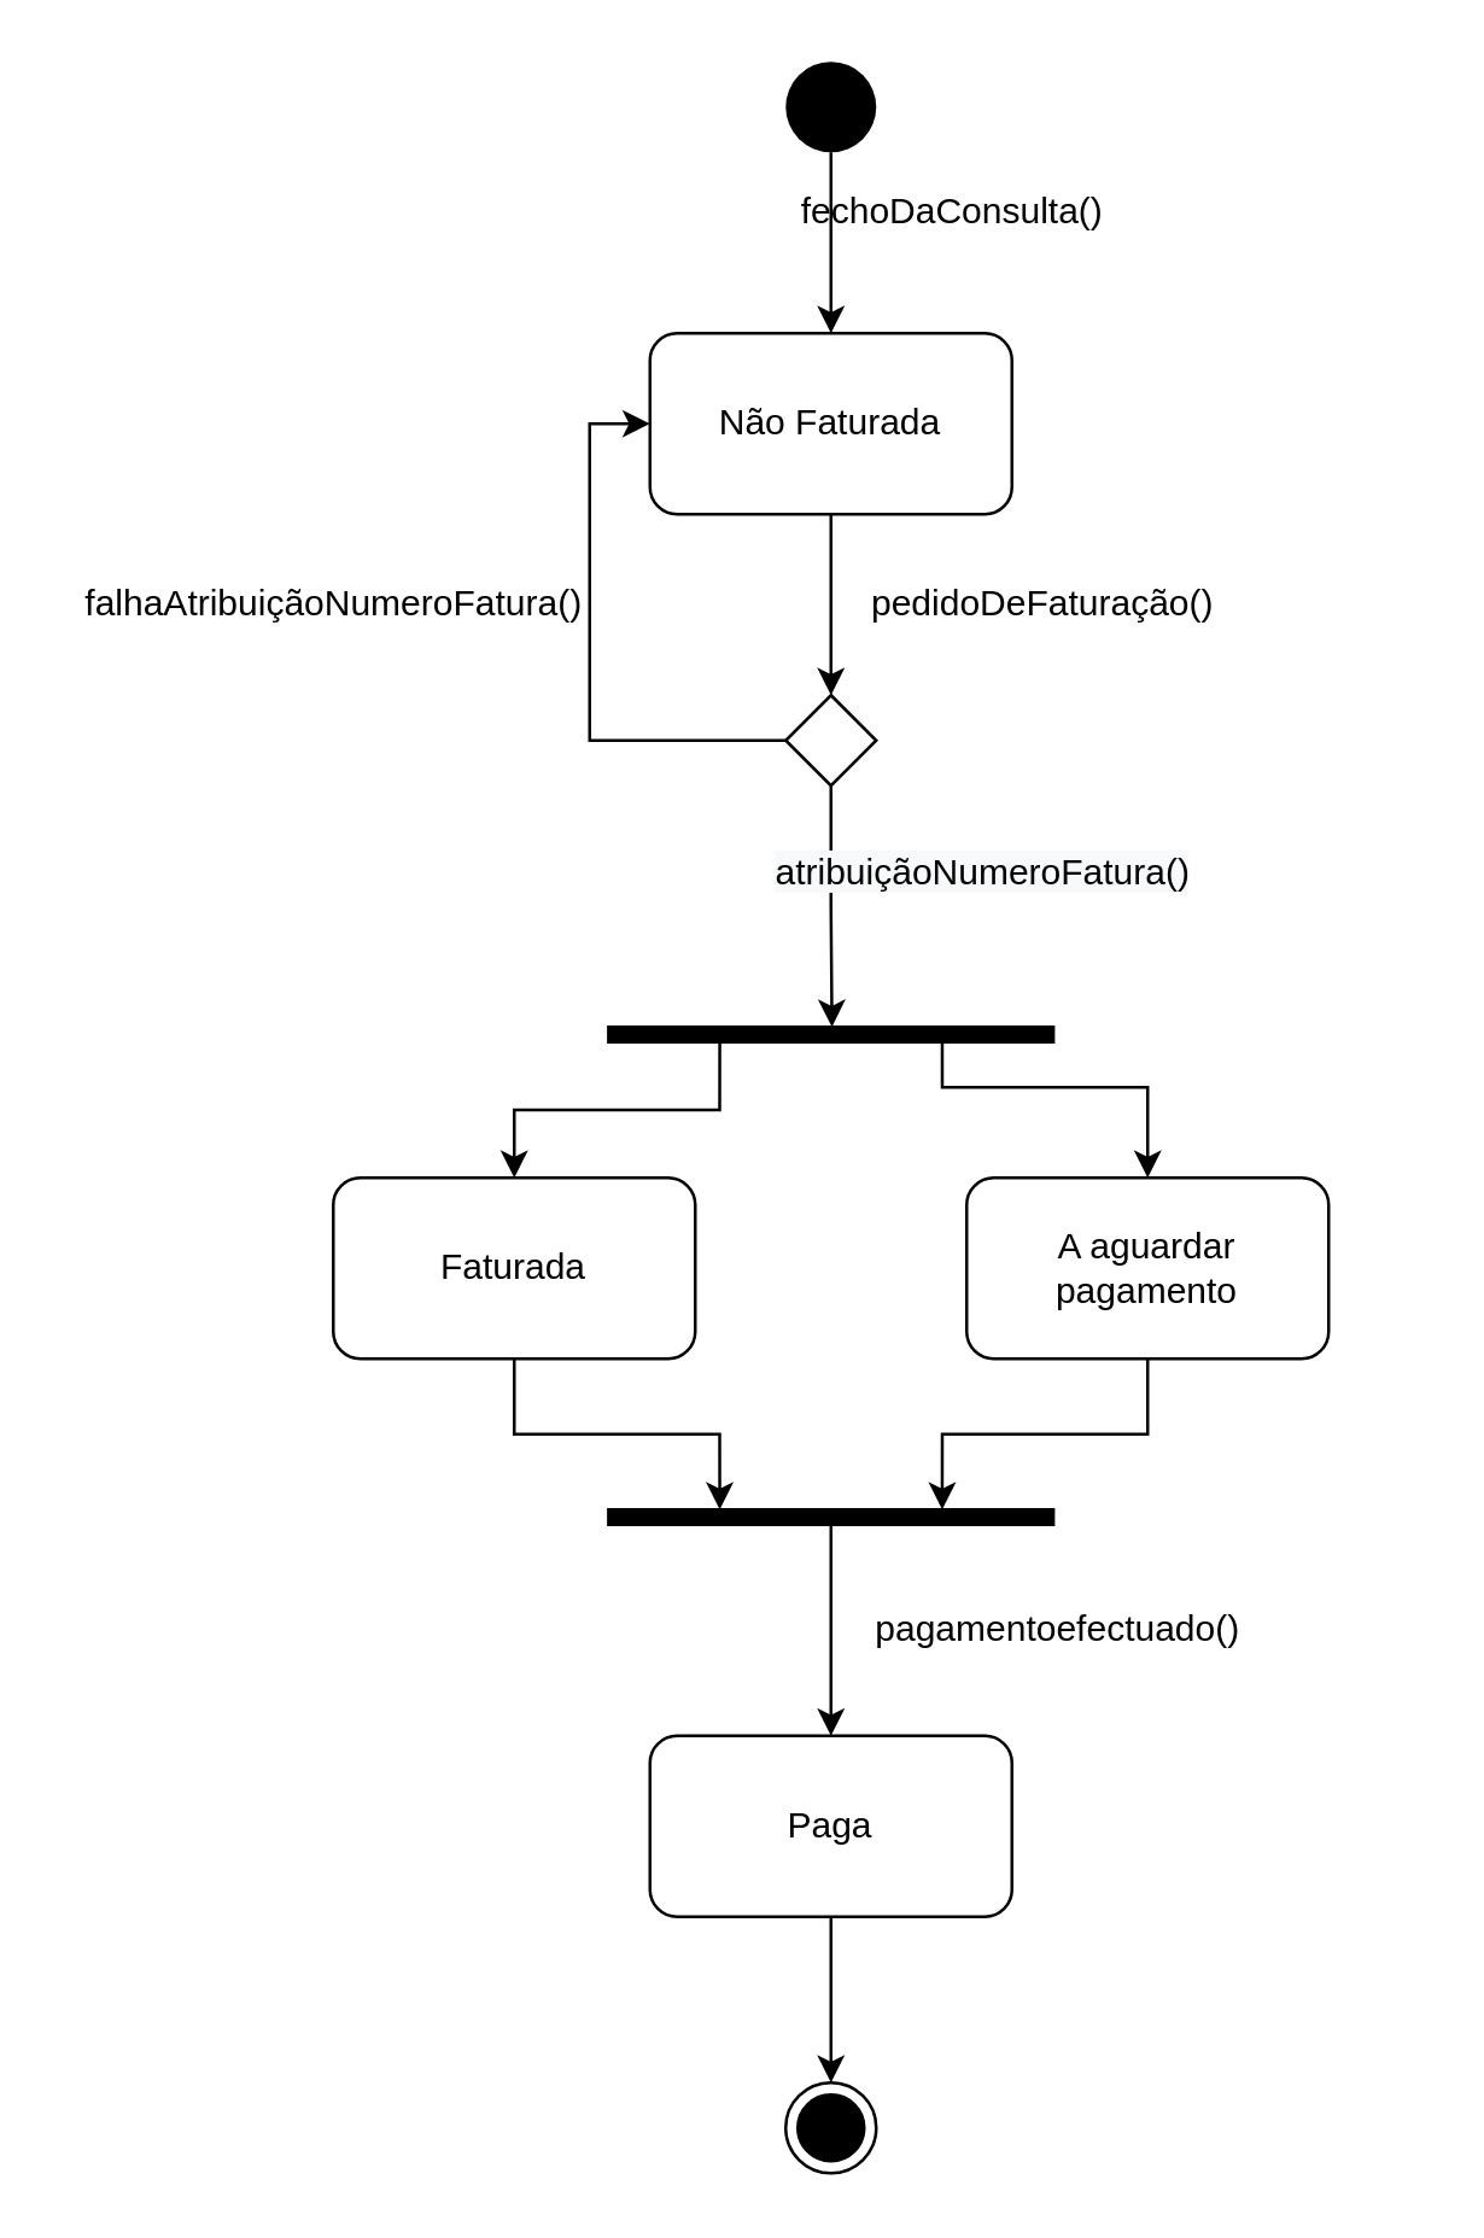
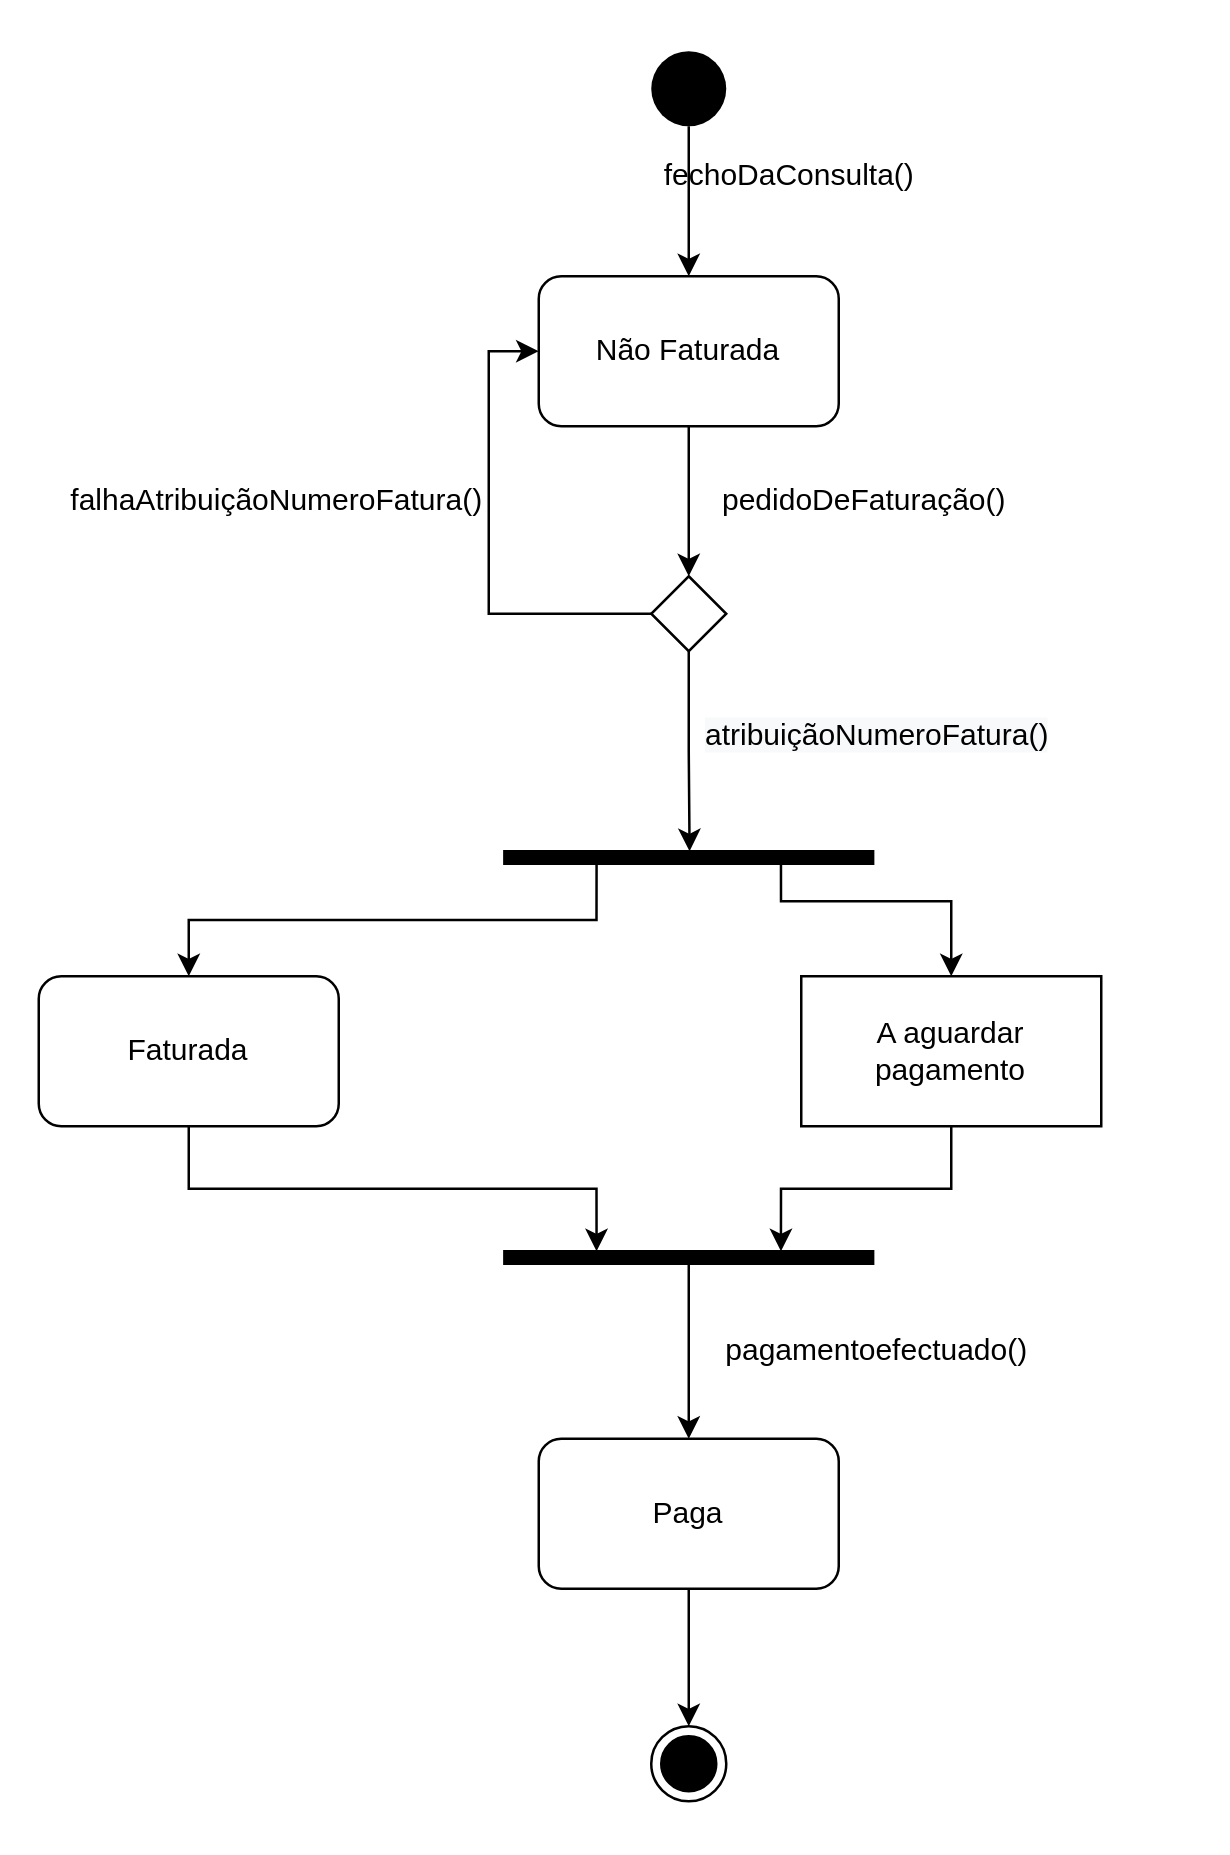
  <mxCell id="0" />
  <mxCell id="1" parent="0" />
  <mxCell id="2" style="edgeStyle=orthogonalEdgeStyle;rounded=0;orthogonalLoop=1;jettySize=auto;html=1;exitX=0.5;exitY=1;exitDx=0;exitDy=0;entryX=0.5;entryY=0;entryDx=0;entryDy=0;" parent="1" source="3" edge="1"><mxGeometry relative="1" as="geometry"><mxPoint x="275" y="110" as="targetPoint" /></mxGeometry></mxCell>
  <mxCell id="3" value="" style="ellipse;fillColor=#000000;strokeColor=none;" parent="1" vertex="1"><mxGeometry x="260" y="20" width="30" height="30" as="geometry" /></mxCell>
  <mxCell id="4" style="edgeStyle=orthogonalEdgeStyle;rounded=0;orthogonalLoop=1;jettySize=auto;html=1;exitX=0.5;exitY=1;exitDx=0;exitDy=0;entryX=0;entryY=0.25;entryDx=0;entryDy=0;" parent="1" source="5" target="25" edge="1"><mxGeometry relative="1" as="geometry" /></mxCell>
- <mxCell id="5" value="A aguardar pagamento" style="rounded=1;whiteSpace=wrap;html=1;" parent="1" vertex="1"><mxGeometry x="320" y="390" width="120" height="60" as="geometry" /></mxCell>
+ <mxCell id="5" value="A aguardar pagamento" style="whiteSpace=wrap;html=1;rounded=0;" parent="1" vertex="1"><mxGeometry x="320" y="390" width="120" height="60" as="geometry" /></mxCell>
  <mxCell id="6" style="edgeStyle=orthogonalEdgeStyle;rounded=0;orthogonalLoop=1;jettySize=auto;html=1;exitX=0.5;exitY=1;exitDx=0;exitDy=0;entryX=0.5;entryY=0;entryDx=0;entryDy=0;" parent="1" source="7" target="8" edge="1"><mxGeometry relative="1" as="geometry" /></mxCell>
  <mxCell id="7" value="Paga" style="rounded=1;whiteSpace=wrap;html=1;" parent="1" vertex="1"><mxGeometry x="215" y="575" width="120" height="60" as="geometry" /></mxCell>
  <mxCell id="8" value="" style="ellipse;html=1;shape=endState;fillColor=#000000;strokeColor=#000000;" parent="1" vertex="1"><mxGeometry x="260" y="690" width="30" height="30" as="geometry" /></mxCell>
  <mxCell id="9" value="pagamentoefectuado()" style="text;html=1;align=center;verticalAlign=middle;resizable=0;points=[];autosize=1;" parent="1" vertex="1"><mxGeometry x="280" y="530" width="140" height="20" as="geometry" /></mxCell>
  <mxCell id="10" value="fechoDaConsulta()" style="text;html=1;align=center;verticalAlign=middle;resizable=0;points=[];autosize=1;" parent="1" vertex="1"><mxGeometry x="255" y="60" width="120" height="20" as="geometry" /></mxCell>
  <mxCell id="11" style="edgeStyle=orthogonalEdgeStyle;rounded=0;orthogonalLoop=1;jettySize=auto;html=1;exitX=0.5;exitY=1;exitDx=0;exitDy=0;entryX=0.5;entryY=0;entryDx=0;entryDy=0;" parent="1" source="12" target="15" edge="1"><mxGeometry relative="1" as="geometry" /></mxCell>
  <mxCell id="12" value="Não Faturada" style="rounded=1;whiteSpace=wrap;html=1;" parent="1" vertex="1"><mxGeometry x="215" y="110" width="120" height="60" as="geometry" /></mxCell>
  <mxCell id="13" style="edgeStyle=orthogonalEdgeStyle;rounded=0;orthogonalLoop=1;jettySize=auto;html=1;exitX=0.5;exitY=1;exitDx=0;exitDy=0;" parent="1" source="15" edge="1"><mxGeometry relative="1" as="geometry"><mxPoint x="275.333" y="340" as="targetPoint" /></mxGeometry></mxCell>
  <mxCell id="14" style="edgeStyle=orthogonalEdgeStyle;rounded=0;orthogonalLoop=1;jettySize=auto;html=1;exitX=0;exitY=0.5;exitDx=0;exitDy=0;entryX=0;entryY=0.5;entryDx=0;entryDy=0;" parent="1" source="15" target="12" edge="1"><mxGeometry relative="1" as="geometry" /></mxCell>
  <mxCell id="15" value="" style="rhombus;whiteSpace=wrap;html=1;" parent="1" vertex="1"><mxGeometry x="260" y="230" width="30" height="30" as="geometry" /></mxCell>
  <mxCell id="16" value="falhaAtribuiçãoNumeroFatura()" style="text;html=1;align=center;verticalAlign=middle;resizable=0;points=[];autosize=1;" parent="1" vertex="1"><mxGeometry x="20" y="190" width="180" height="20" as="geometry" /></mxCell>
- <mxCell id="17" value="&lt;span style=&quot;color: rgb(0 , 0 , 0) ; font-family: &amp;#34;helvetica&amp;#34; ; font-size: 12px ; font-style: normal ; font-weight: 400 ; letter-spacing: normal ; text-align: center ; text-indent: 0px ; text-transform: none ; word-spacing: 0px ; background-color: rgb(248 , 249 , 250) ; display: inline ; float: none&quot;&gt;atribuiçãoNumeroFatura()&lt;/span&gt;" style="text;whiteSpace=wrap;html=1;" parent="1" vertex="1"><mxGeometry x="255" y="275" width="190" height="30" as="geometry" /></mxCell>
+ <mxCell id="17" value="&lt;span style=&quot;color: rgb(0 , 0 , 0) ; font-family: &amp;#34;helvetica&amp;#34; ; font-size: 12px ; font-style: normal ; font-weight: 400 ; letter-spacing: normal ; text-align: center ; text-indent: 0px ; text-transform: none ; word-spacing: 0px ; background-color: rgb(248 , 249 , 250) ; display: inline ; float: none&quot;&gt;atribuiçãoNumeroFatura()&lt;/span&gt;" style="text;whiteSpace=wrap;html=1;" parent="1" vertex="1"><mxGeometry x="280" y="280" width="190" height="30" as="geometry" /></mxCell>
  <mxCell id="18" value="pedidoDeFaturação()" style="text;html=1;align=center;verticalAlign=middle;resizable=0;points=[];autosize=1;" parent="1" vertex="1"><mxGeometry x="280" y="190" width="130" height="20" as="geometry" /></mxCell>
  <mxCell id="19" style="edgeStyle=orthogonalEdgeStyle;rounded=0;orthogonalLoop=1;jettySize=auto;html=1;exitX=0.5;exitY=1;exitDx=0;exitDy=0;entryX=0;entryY=0.75;entryDx=0;entryDy=0;" parent="1" source="20" target="25" edge="1"><mxGeometry relative="1" as="geometry" /></mxCell>
- <mxCell id="20" value="Faturada" style="rounded=1;whiteSpace=wrap;html=1;" parent="1" vertex="1"><mxGeometry x="110" y="390" width="120" height="60" as="geometry" /></mxCell>
+ <mxCell id="20" value="Faturada" style="rounded=1;whiteSpace=wrap;html=1;" parent="1" vertex="1"><mxGeometry x="15" y="390" width="120" height="60" as="geometry" /></mxCell>
  <mxCell id="21" style="edgeStyle=orthogonalEdgeStyle;rounded=0;orthogonalLoop=1;jettySize=auto;html=1;exitX=1;exitY=0.75;exitDx=0;exitDy=0;" parent="1" source="23" target="20" edge="1"><mxGeometry relative="1" as="geometry" /></mxCell>
  <mxCell id="22" style="edgeStyle=orthogonalEdgeStyle;rounded=0;orthogonalLoop=1;jettySize=auto;html=1;exitX=0;exitY=0.25;exitDx=0;exitDy=0;entryX=0.5;entryY=0;entryDx=0;entryDy=0;" parent="1" source="23" target="5" edge="1"><mxGeometry relative="1" as="geometry"><Array as="points"><mxPoint x="312" y="360" /><mxPoint x="380" y="360" /></Array></mxGeometry></mxCell>
  <mxCell id="23" value="" style="rounded=0;whiteSpace=wrap;html=1;fillColor=#000000;direction=south;" parent="1" vertex="1"><mxGeometry x="201.25" y="340" width="147.5" height="5" as="geometry" /></mxCell>
  <mxCell id="24" style="edgeStyle=orthogonalEdgeStyle;rounded=0;orthogonalLoop=1;jettySize=auto;html=1;exitX=1;exitY=0.5;exitDx=0;exitDy=0;entryX=0.5;entryY=0;entryDx=0;entryDy=0;" parent="1" source="25" target="7" edge="1"><mxGeometry relative="1" as="geometry" /></mxCell>
  <mxCell id="25" value="" style="rounded=0;whiteSpace=wrap;html=1;fillColor=#000000;direction=south;" parent="1" vertex="1"><mxGeometry x="201.25" y="500" width="147.5" height="5" as="geometry" /></mxCell>
